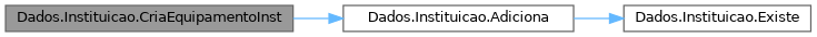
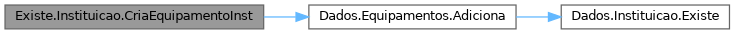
  digraph {
    rankdir=LR
    node [color=grey40 fillcolor=white fontname=Helvetica fontsize=10 shape=box style=filled]
    edge [color=steelblue1 fontname=Helvetica fontsize=10 labelfontname=Helvetica labelfontsize=10 style=solid]
-   n1 [color=gray40 fillcolor=grey60 fontcolor=black height=0.2 label="Dados.Instituicao.CriaEquipamentoInst" width=0.4]
-   n2 [height=0.2 label="Dados.Instituicao.Adiciona" width=0.4]
+   n1 [color=gray40 fillcolor=grey60 fontcolor=black height=0.2 label="Existe.Instituicao.CriaEquipamentoInst" width=0.4]
+   n2 [height=0.2 label="Dados.Equipamentos.Adiciona" width=0.4]
    n3 [height=0.2 label="Dados.Instituicao.Existe" width=0.4]
    n1 -> n2
    n2 -> n3
  }
